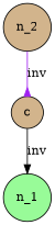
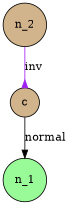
  digraph {
    d2ttikzedgelabels=true
    mindist=0.5
    node [fillcolor=tan shape=circle style="circle, fill=green!20,filled" texmode=math]
    edge [lblstyle="above,sloped"]
    n_1 [fillcolor=palegreen]
    c
    n_2
-   c -> n_1 [arrowhead=normal color=black label=inv]
+   c -> n_1 [arrowhead=normal color=black label=normal]
    n_2 -> c [arrowhead=inv color=purple label=inv]
  }
